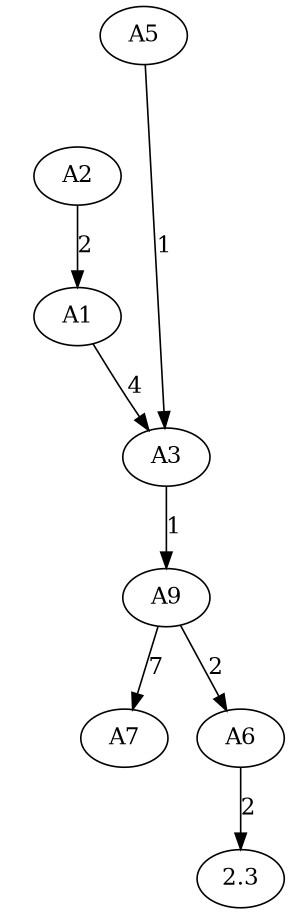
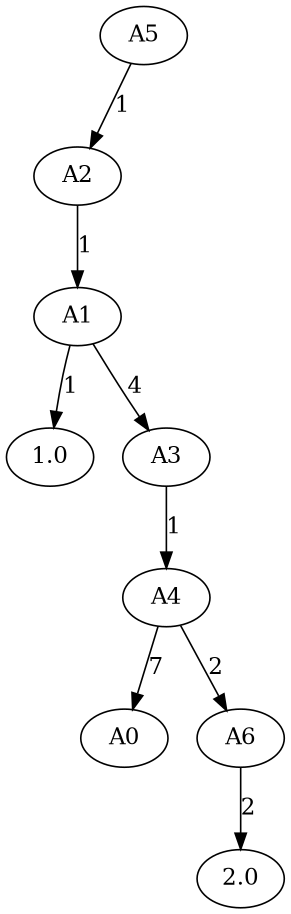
  digraph {
    n1 [label=A5]
    n2 [label=A2]
    n3 [label=A1]
+   n4 [label=1.0]
    n5 [label=A3]
-   n6 [label=A9]
-   n7 [label=A7]
+   n6 [label=A4]
+   n7 [label=A0]
    n8 [label=A6]
-   n9 [label=2.3]
-   n1 -> n5 [label=1]
-   n2 -> n3 [label=2]
+   n9 [label=2.0]
+   n1 -> n2 [label=1]
+   n2 -> n3 [label=1]
+   n3 -> n4 [label=1]
    n3 -> n5 [label=4]
    n5 -> n6 [label=1]
    n6 -> n7 [label=7]
    n6 -> n8 [label=2]
    n8 -> n9 [label=2]
  }
